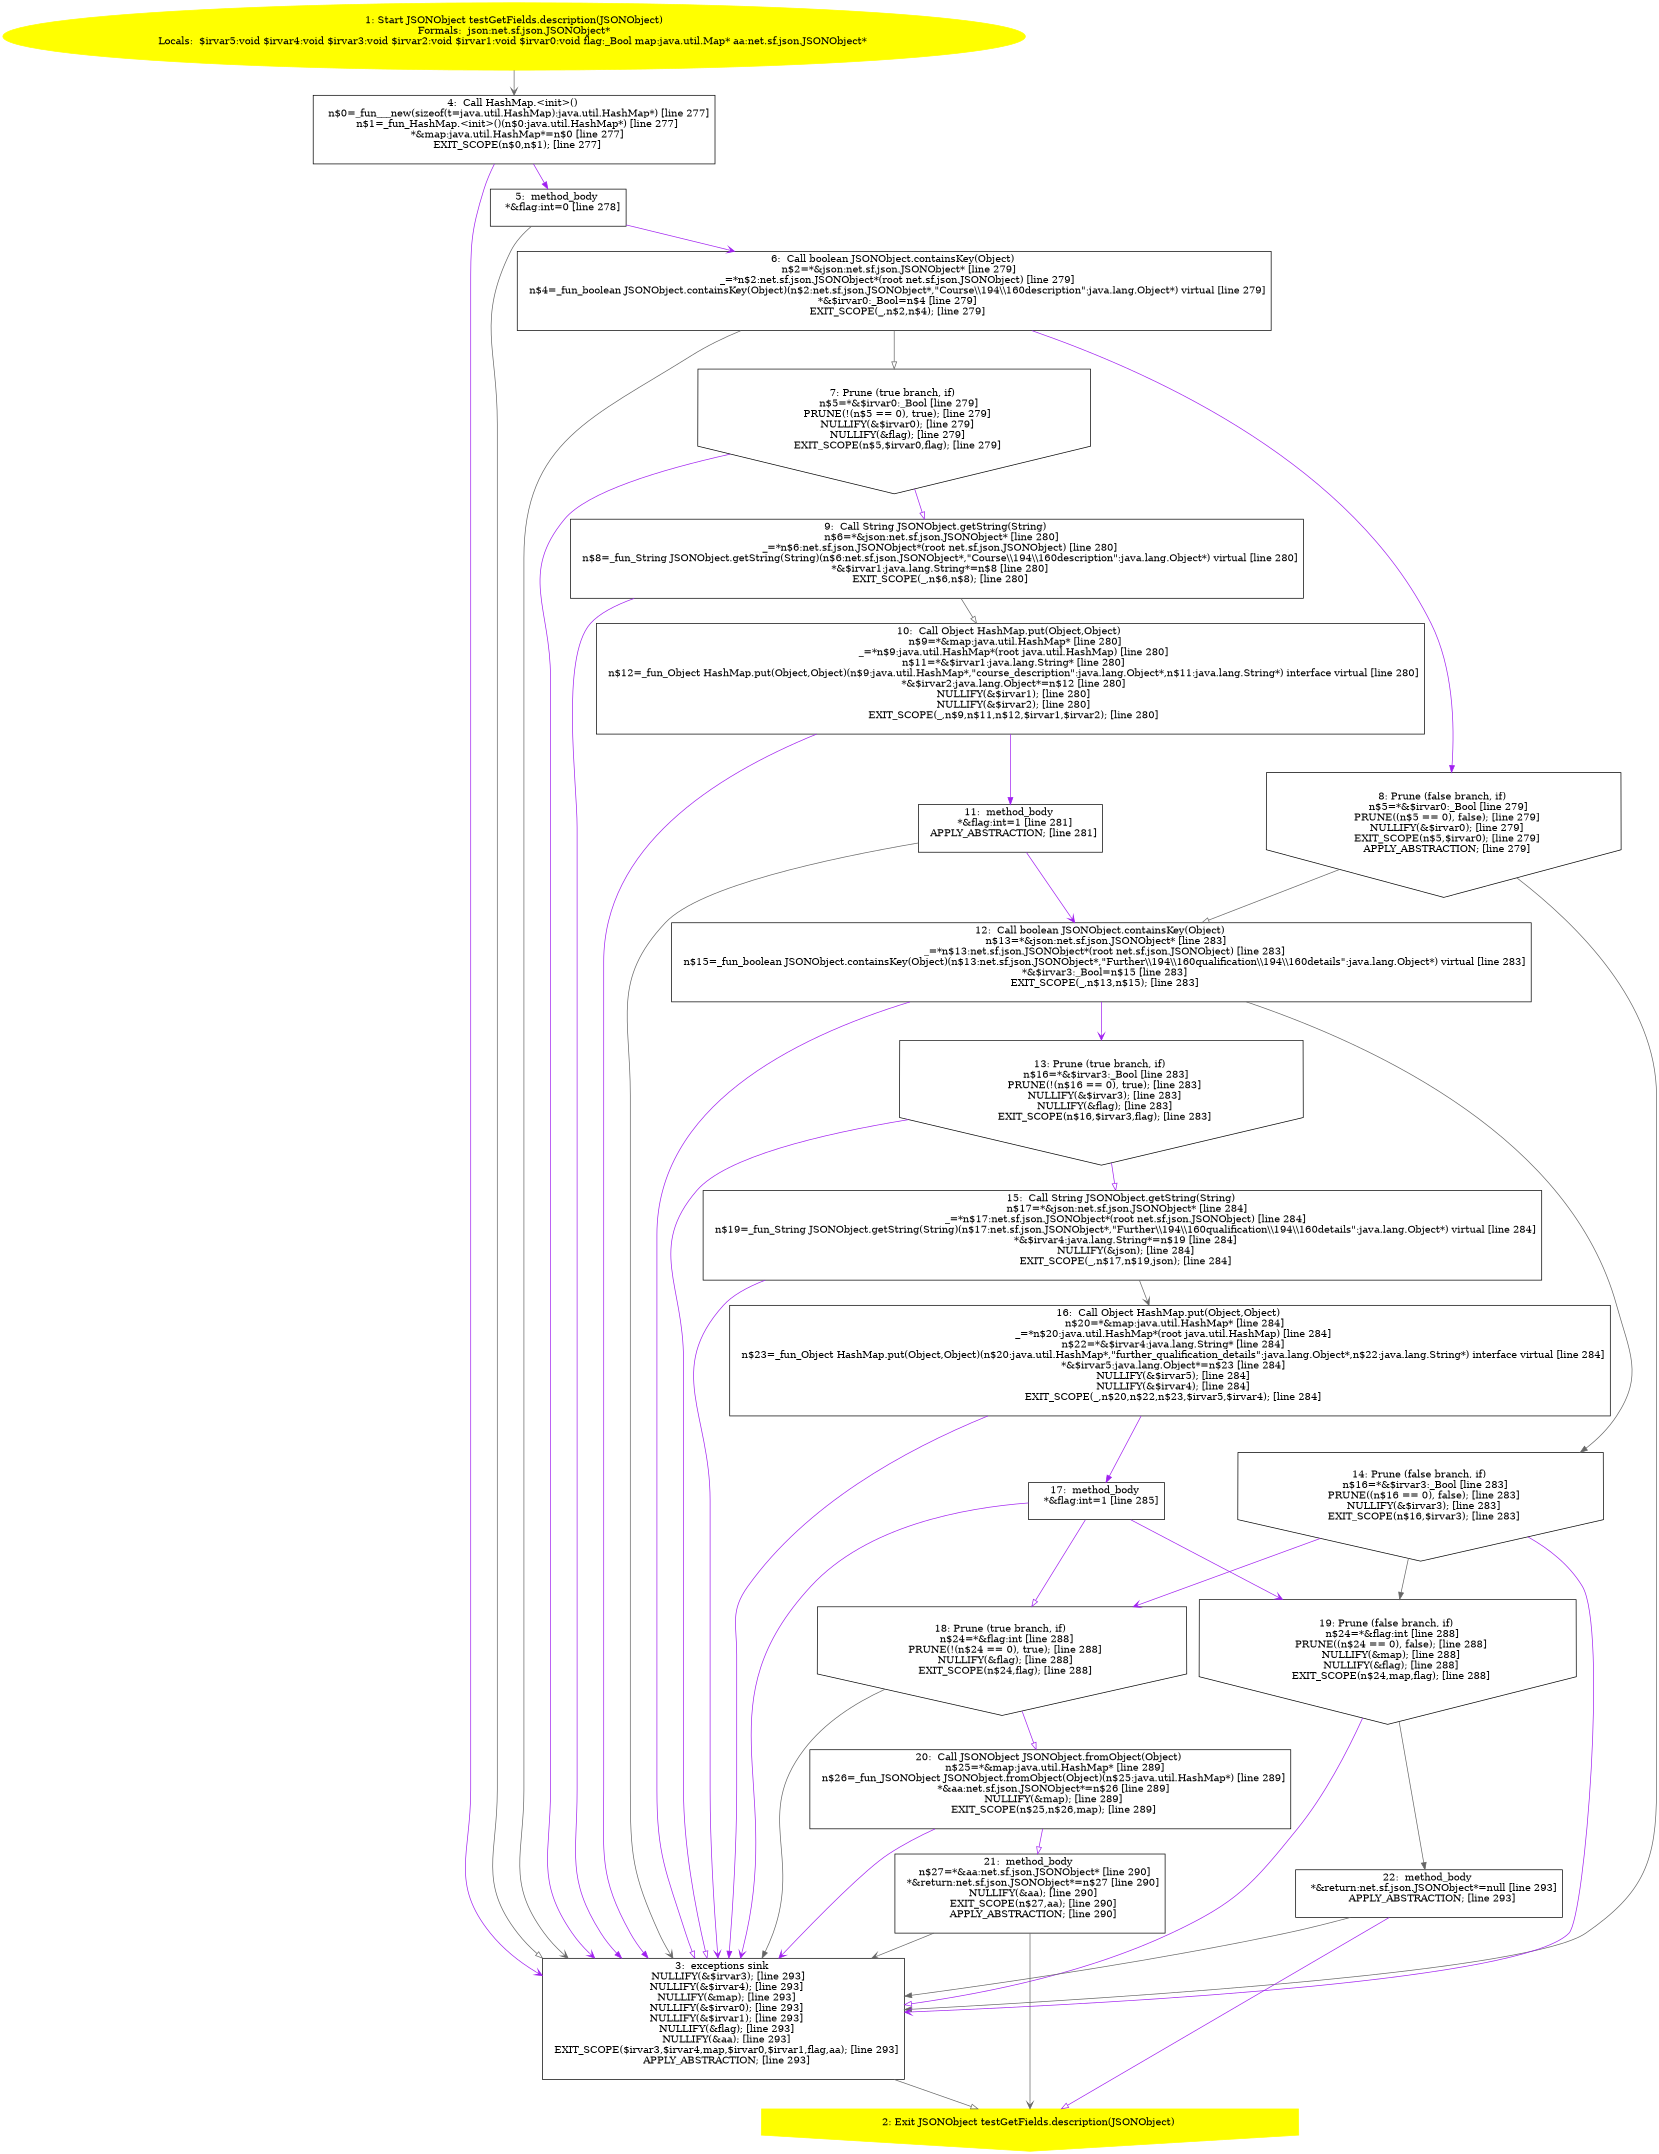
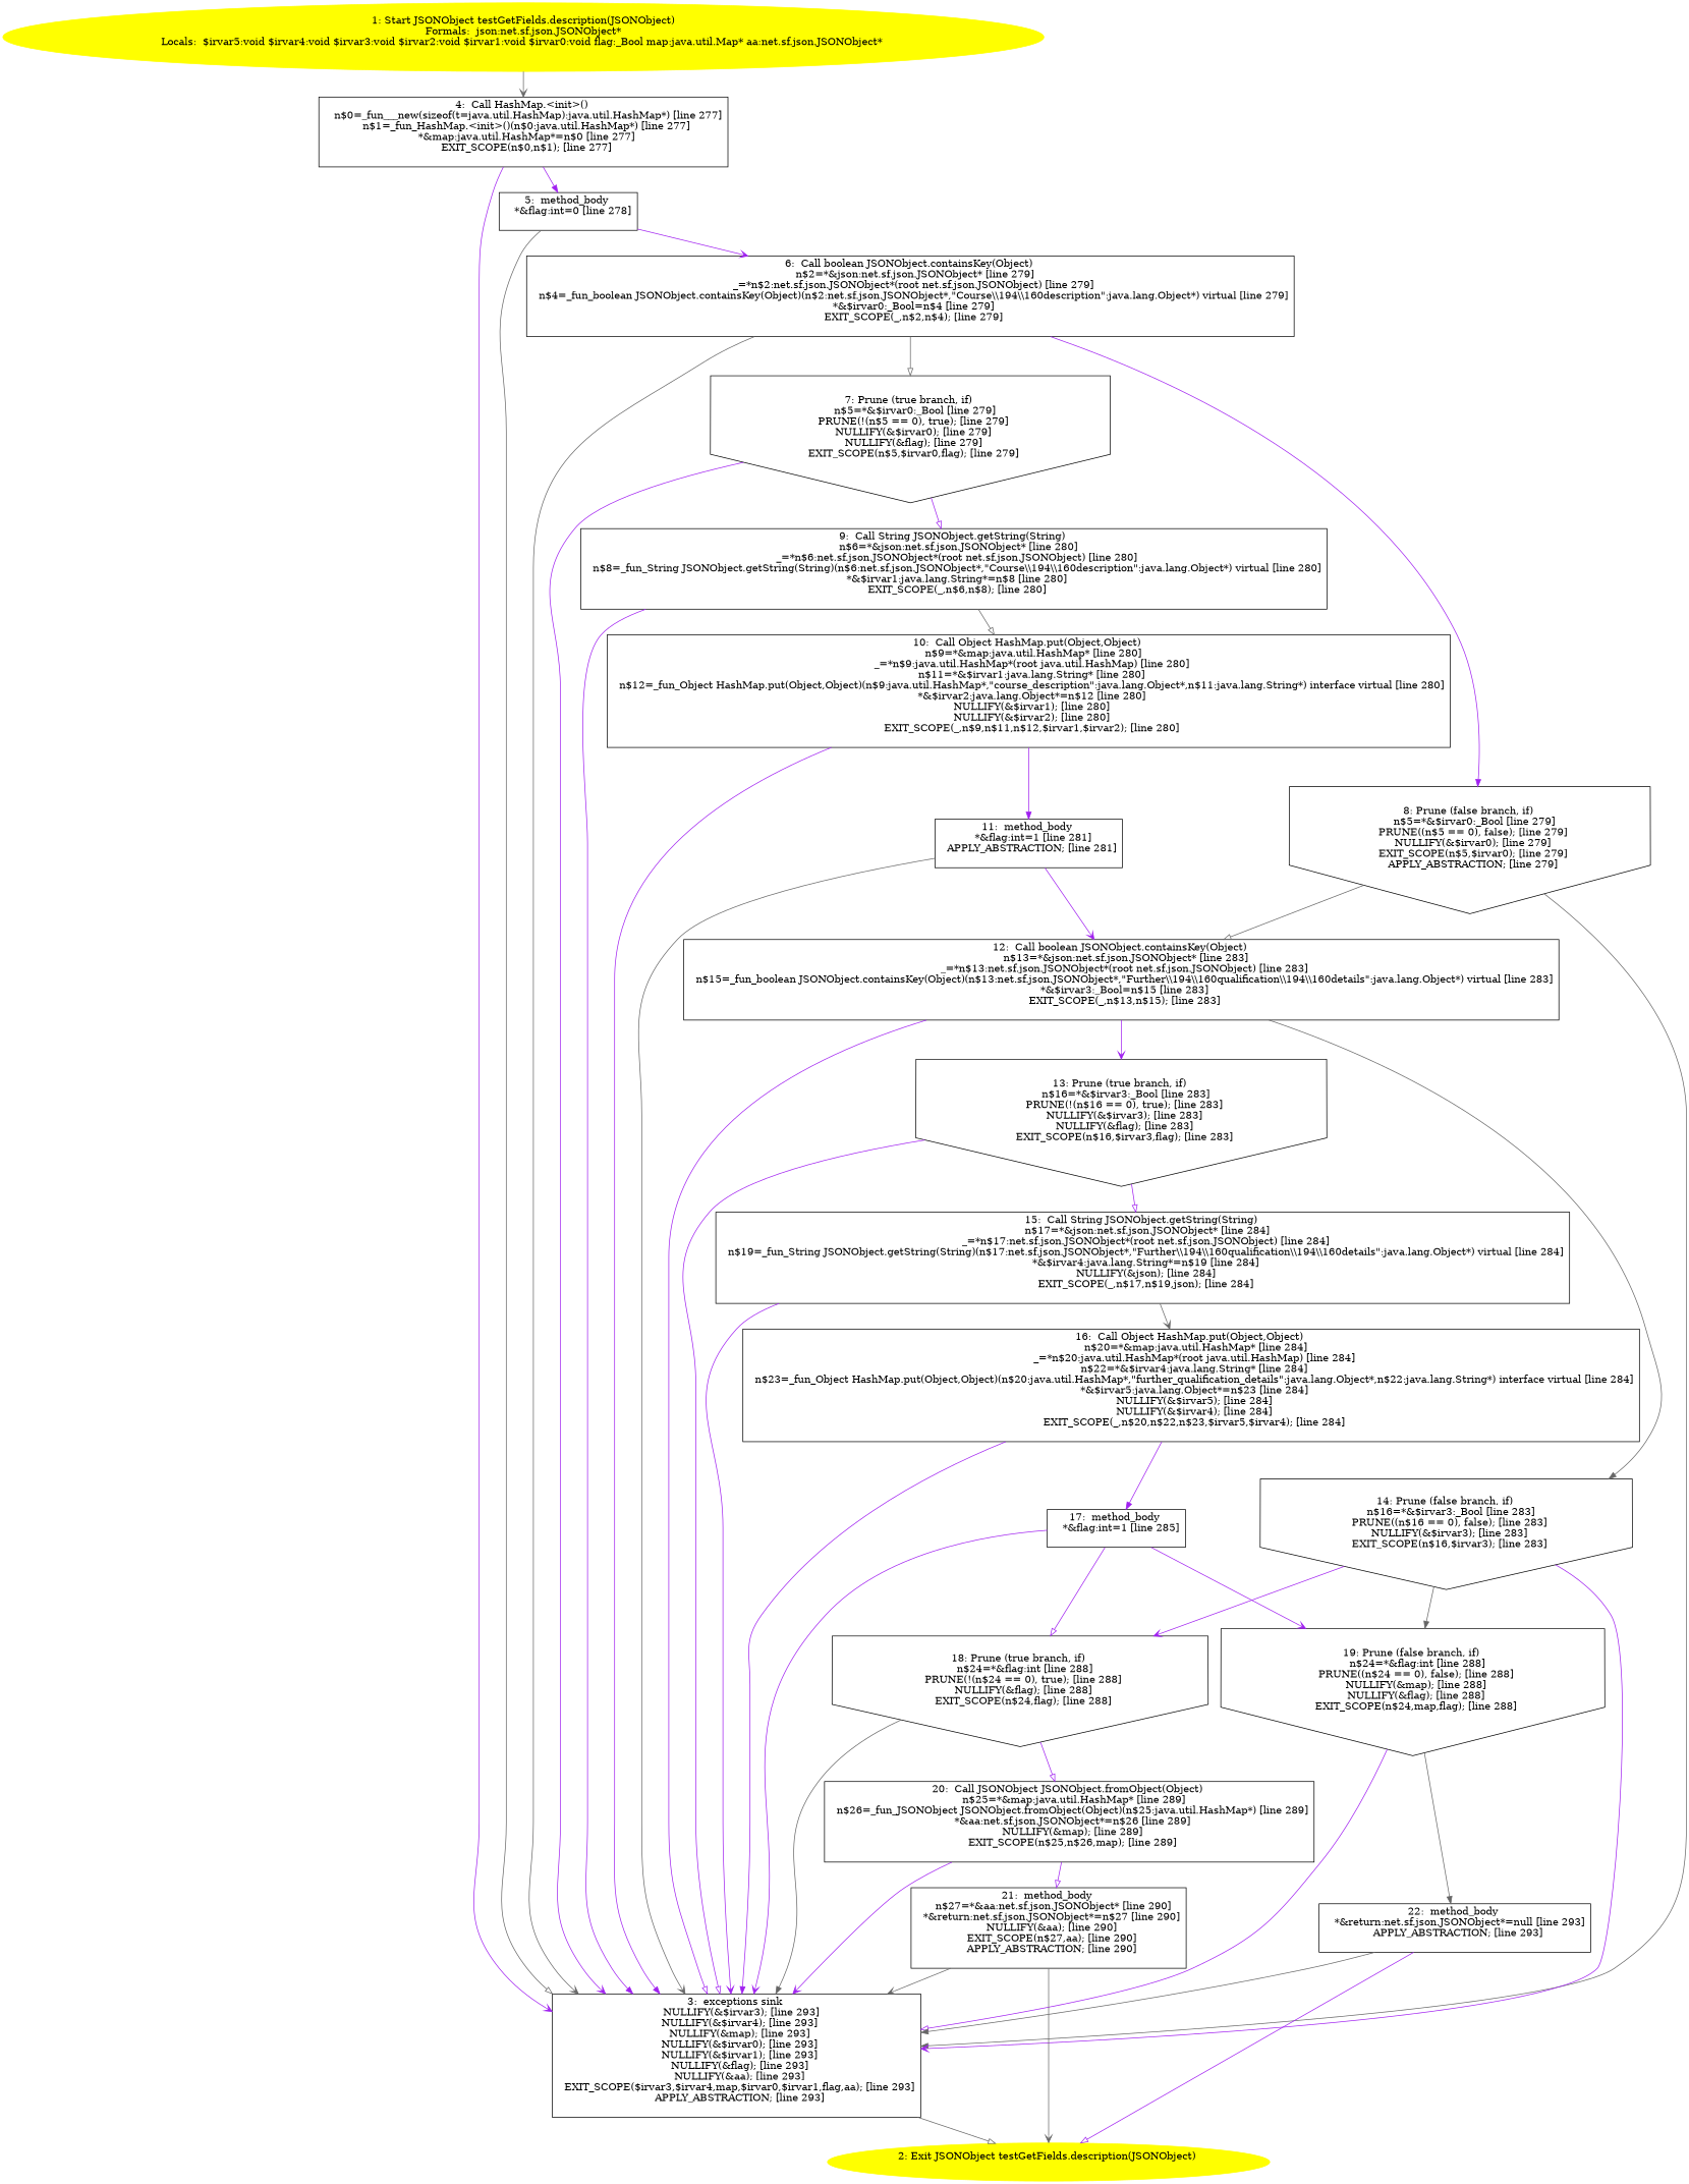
  digraph {
    node [shape=box]
    edge [color=purple arrowhead=vee]
    n1 [color=yellow label="1: Start JSONObject testGetFields.description(JSONObject)\nFormals:  json:net.sf.json.JSONObject*\nLocals:  $irvar5:void $irvar4:void $irvar3:void $irvar2:void $irvar1:void $irvar0:void flag:_Bool map:java.util.Map* aa:net.sf.json.JSONObject* \n  " style=filled shape=""]
    n2 [label="4:  Call HashMap.<init>() \n   n$0=_fun___new(sizeof(t=java.util.HashMap):java.util.HashMap*) [line 277]\n  n$1=_fun_HashMap.<init>()(n$0:java.util.HashMap*) [line 277]\n  *&map:java.util.HashMap*=n$0 [line 277]\n  EXIT_SCOPE(n$0,n$1); [line 277]\n "]
    n3 [label="3:  exceptions sink \n   NULLIFY(&$irvar3); [line 293]\n  NULLIFY(&$irvar4); [line 293]\n  NULLIFY(&map); [line 293]\n  NULLIFY(&$irvar0); [line 293]\n  NULLIFY(&$irvar1); [line 293]\n  NULLIFY(&flag); [line 293]\n  NULLIFY(&aa); [line 293]\n  EXIT_SCOPE($irvar3,$irvar4,map,$irvar0,$irvar1,flag,aa); [line 293]\n  APPLY_ABSTRACTION; [line 293]\n "]
    n4 [label="5:  method_body \n   *&flag:int=0 [line 278]\n "]
-   n5 [color=yellow label="2: Exit JSONObject testGetFields.description(JSONObject) \n  " style=filled shape=invhouse]
+   n5 [color=yellow label="2: Exit JSONObject testGetFields.description(JSONObject) \n  " style=filled shape=""]
    n6 [label="6:  Call boolean JSONObject.containsKey(Object) \n   n$2=*&json:net.sf.json.JSONObject* [line 279]\n  _=*n$2:net.sf.json.JSONObject*(root net.sf.json.JSONObject) [line 279]\n  n$4=_fun_boolean JSONObject.containsKey(Object)(n$2:net.sf.json.JSONObject*,\"Course\\\\194\\\\160description\":java.lang.Object*) virtual [line 279]\n  *&$irvar0:_Bool=n$4 [line 279]\n  EXIT_SCOPE(_,n$2,n$4); [line 279]\n "]
    n7 [label="7: Prune (true branch, if) \n   n$5=*&$irvar0:_Bool [line 279]\n  PRUNE(!(n$5 == 0), true); [line 279]\n  NULLIFY(&$irvar0); [line 279]\n  NULLIFY(&flag); [line 279]\n  EXIT_SCOPE(n$5,$irvar0,flag); [line 279]\n " shape=invhouse]
    n8 [label="8: Prune (false branch, if) \n   n$5=*&$irvar0:_Bool [line 279]\n  PRUNE((n$5 == 0), false); [line 279]\n  NULLIFY(&$irvar0); [line 279]\n  EXIT_SCOPE(n$5,$irvar0); [line 279]\n  APPLY_ABSTRACTION; [line 279]\n " shape=invhouse]
    n9 [label="9:  Call String JSONObject.getString(String) \n   n$6=*&json:net.sf.json.JSONObject* [line 280]\n  _=*n$6:net.sf.json.JSONObject*(root net.sf.json.JSONObject) [line 280]\n  n$8=_fun_String JSONObject.getString(String)(n$6:net.sf.json.JSONObject*,\"Course\\\\194\\\\160description\":java.lang.Object*) virtual [line 280]\n  *&$irvar1:java.lang.String*=n$8 [line 280]\n  EXIT_SCOPE(_,n$6,n$8); [line 280]\n "]
    n10 [label="12:  Call boolean JSONObject.containsKey(Object) \n   n$13=*&json:net.sf.json.JSONObject* [line 283]\n  _=*n$13:net.sf.json.JSONObject*(root net.sf.json.JSONObject) [line 283]\n  n$15=_fun_boolean JSONObject.containsKey(Object)(n$13:net.sf.json.JSONObject*,\"Further\\\\194\\\\160qualification\\\\194\\\\160details\":java.lang.Object*) virtual [line 283]\n  *&$irvar3:_Bool=n$15 [line 283]\n  EXIT_SCOPE(_,n$13,n$15); [line 283]\n "]
    n11 [label="10:  Call Object HashMap.put(Object,Object) \n   n$9=*&map:java.util.HashMap* [line 280]\n  _=*n$9:java.util.HashMap*(root java.util.HashMap) [line 280]\n  n$11=*&$irvar1:java.lang.String* [line 280]\n  n$12=_fun_Object HashMap.put(Object,Object)(n$9:java.util.HashMap*,\"course_description\":java.lang.Object*,n$11:java.lang.String*) interface virtual [line 280]\n  *&$irvar2:java.lang.Object*=n$12 [line 280]\n  NULLIFY(&$irvar1); [line 280]\n  NULLIFY(&$irvar2); [line 280]\n  EXIT_SCOPE(_,n$9,n$11,n$12,$irvar1,$irvar2); [line 280]\n "]
    n12 [label="13: Prune (true branch, if) \n   n$16=*&$irvar3:_Bool [line 283]\n  PRUNE(!(n$16 == 0), true); [line 283]\n  NULLIFY(&$irvar3); [line 283]\n  NULLIFY(&flag); [line 283]\n  EXIT_SCOPE(n$16,$irvar3,flag); [line 283]\n " shape=invhouse]
    n13 [label="14: Prune (false branch, if) \n   n$16=*&$irvar3:_Bool [line 283]\n  PRUNE((n$16 == 0), false); [line 283]\n  NULLIFY(&$irvar3); [line 283]\n  EXIT_SCOPE(n$16,$irvar3); [line 283]\n " shape=invhouse]
    n14 [label="11:  method_body \n   *&flag:int=1 [line 281]\n  APPLY_ABSTRACTION; [line 281]\n "]
    n15 [label="15:  Call String JSONObject.getString(String) \n   n$17=*&json:net.sf.json.JSONObject* [line 284]\n  _=*n$17:net.sf.json.JSONObject*(root net.sf.json.JSONObject) [line 284]\n  n$19=_fun_String JSONObject.getString(String)(n$17:net.sf.json.JSONObject*,\"Further\\\\194\\\\160qualification\\\\194\\\\160details\":java.lang.Object*) virtual [line 284]\n  *&$irvar4:java.lang.String*=n$19 [line 284]\n  NULLIFY(&json); [line 284]\n  EXIT_SCOPE(_,n$17,n$19,json); [line 284]\n "]
    n16 [label="18: Prune (true branch, if) \n   n$24=*&flag:int [line 288]\n  PRUNE(!(n$24 == 0), true); [line 288]\n  NULLIFY(&flag); [line 288]\n  EXIT_SCOPE(n$24,flag); [line 288]\n " shape=invhouse]
    n17 [label="19: Prune (false branch, if) \n   n$24=*&flag:int [line 288]\n  PRUNE((n$24 == 0), false); [line 288]\n  NULLIFY(&map); [line 288]\n  NULLIFY(&flag); [line 288]\n  EXIT_SCOPE(n$24,map,flag); [line 288]\n " shape=invhouse]
    n18 [label="16:  Call Object HashMap.put(Object,Object) \n   n$20=*&map:java.util.HashMap* [line 284]\n  _=*n$20:java.util.HashMap*(root java.util.HashMap) [line 284]\n  n$22=*&$irvar4:java.lang.String* [line 284]\n  n$23=_fun_Object HashMap.put(Object,Object)(n$20:java.util.HashMap*,\"further_qualification_details\":java.lang.Object*,n$22:java.lang.String*) interface virtual [line 284]\n  *&$irvar5:java.lang.Object*=n$23 [line 284]\n  NULLIFY(&$irvar5); [line 284]\n  NULLIFY(&$irvar4); [line 284]\n  EXIT_SCOPE(_,n$20,n$22,n$23,$irvar5,$irvar4); [line 284]\n "]
    n19 [label="20:  Call JSONObject JSONObject.fromObject(Object) \n   n$25=*&map:java.util.HashMap* [line 289]\n  n$26=_fun_JSONObject JSONObject.fromObject(Object)(n$25:java.util.HashMap*) [line 289]\n  *&aa:net.sf.json.JSONObject*=n$26 [line 289]\n  NULLIFY(&map); [line 289]\n  EXIT_SCOPE(n$25,n$26,map); [line 289]\n "]
    n20 [label="22:  method_body \n   *&return:net.sf.json.JSONObject*=null [line 293]\n  APPLY_ABSTRACTION; [line 293]\n "]
    n21 [label="17:  method_body \n   *&flag:int=1 [line 285]\n "]
    n22 [label="21:  method_body \n   n$27=*&aa:net.sf.json.JSONObject* [line 290]\n  *&return:net.sf.json.JSONObject*=n$27 [line 290]\n  NULLIFY(&aa); [line 290]\n  EXIT_SCOPE(n$27,aa); [line 290]\n  APPLY_ABSTRACTION; [line 290]\n "]
    n1 -> n2 [color=gray40]
    n2 -> n3
    n2 -> n4 [arrowhead=normal]
    n3 -> n5 [color=gray40 arrowhead=onormal]
    n4 -> n3 [color=gray40 arrowhead=onormal]
    n4 -> n6
    n6 -> n3 [color=gray40]
    n6 -> n7 [color=gray40 arrowhead=onormal]
    n6 -> n8 [arrowhead=normal]
    n7 -> n3
    n7 -> n9 [arrowhead=onormal]
    n8 -> n3 [color=gray40 arrowhead=normal]
    n8 -> n10 [color=gray40 arrowhead=onormal]
    n9 -> n3 [arrowhead=normal]
    n9 -> n11 [color=gray40 arrowhead=onormal]
    n10 -> n3 [arrowhead=onormal]
    n10 -> n12
    n10 -> n13 [color=gray40 arrowhead=normal]
    n11 -> n3 [arrowhead=normal]
    n11 -> n14 [arrowhead=normal]
    n12 -> n3 [arrowhead=onormal]
    n12 -> n15 [arrowhead=onormal]
    n13 -> n3
    n13 -> n16
    n13 -> n17 [color=gray40 arrowhead=normal]
    n14 -> n3 [color=gray40]
    n14 -> n10
    n15 -> n3
    n15 -> n18 [color=gray40]
    n16 -> n3 [color=gray40 arrowhead=normal]
    n16 -> n19 [arrowhead=onormal]
    n17 -> n3 [arrowhead=onormal]
    n17 -> n20 [color=gray40 arrowhead=normal]
    n18 -> n3 [arrowhead=normal]
    n18 -> n21 [arrowhead=normal]
    n19 -> n3
    n19 -> n22 [arrowhead=onormal]
    n20 -> n3 [color=gray40 arrowhead=normal]
    n20 -> n5 [arrowhead=onormal]
    n21 -> n3
    n21 -> n16 [arrowhead=onormal]
    n21 -> n17
    n22 -> n3 [color=gray40]
    n22 -> n5 [color=gray40]
  }
